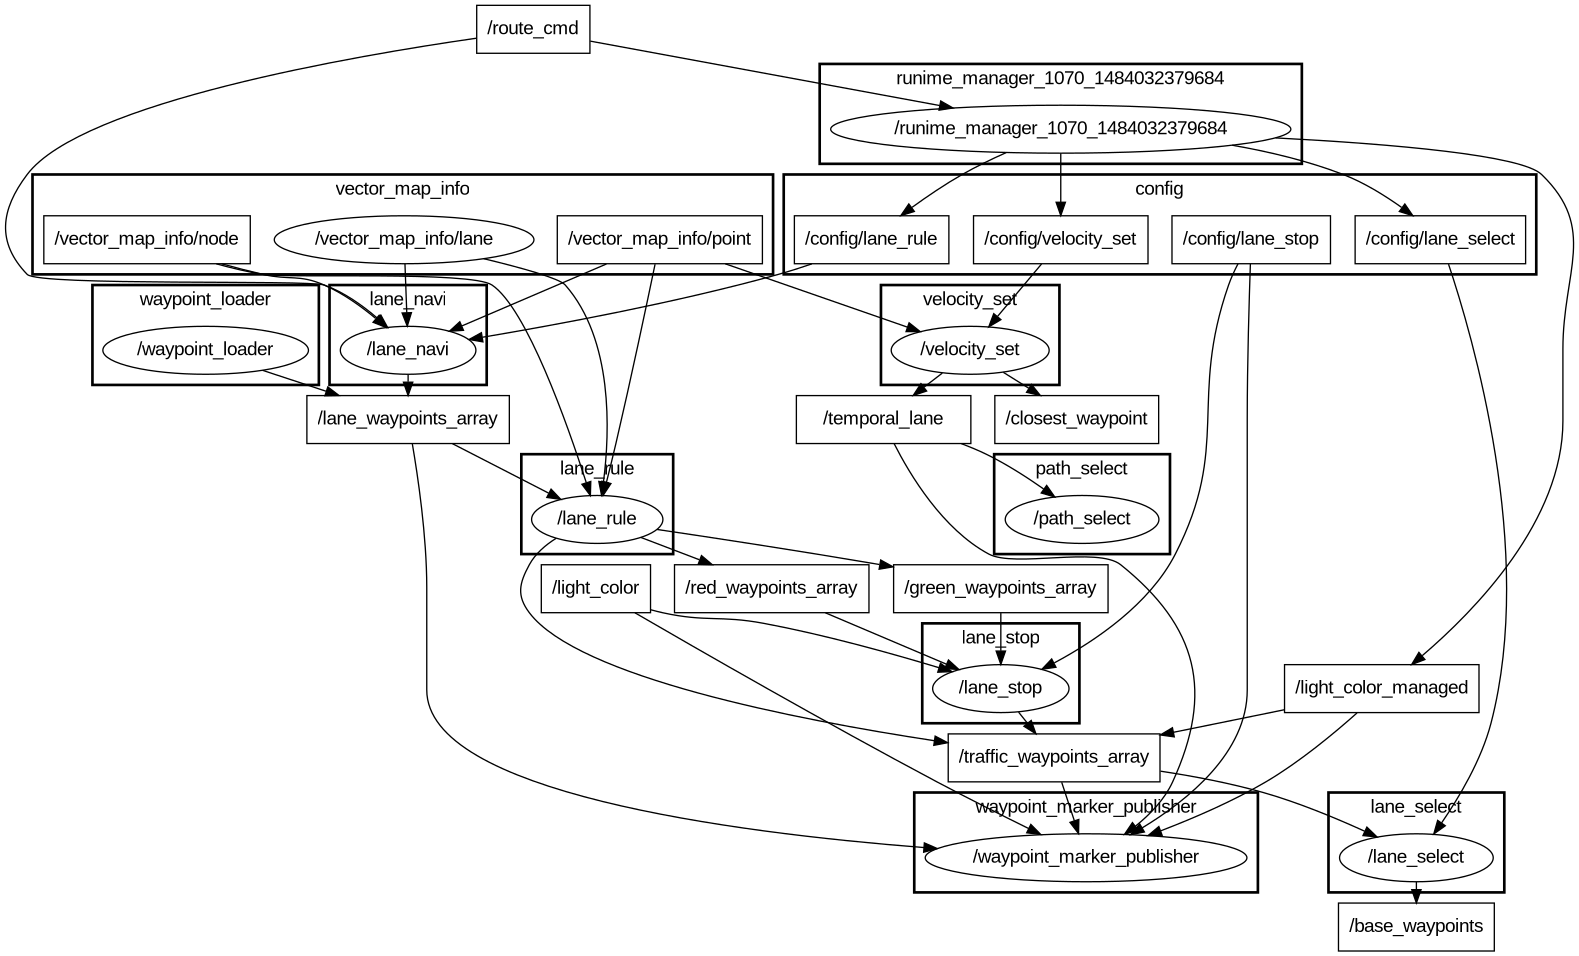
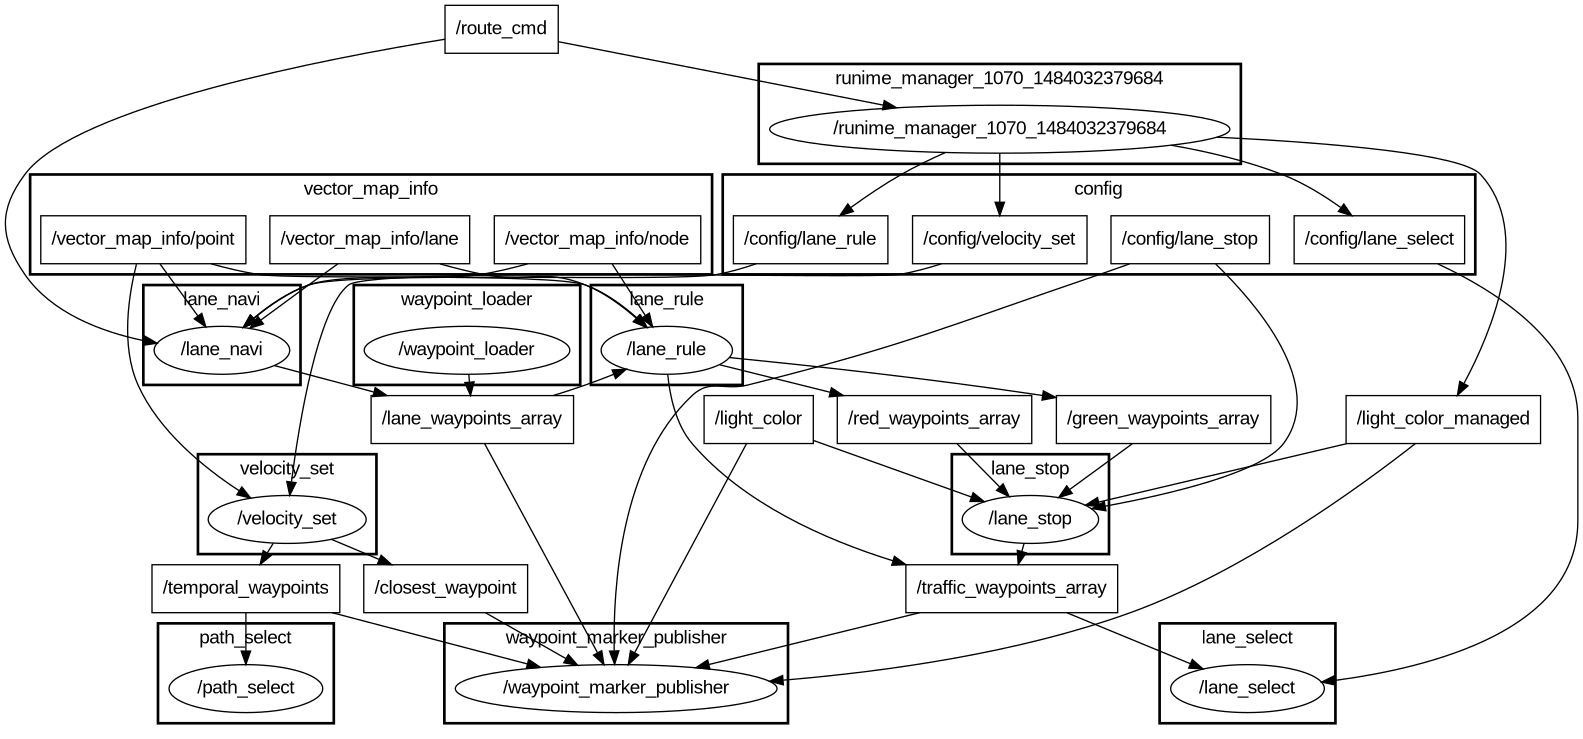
  digraph {
    compound=True
    fontname="Liberation Sans"
    rank=same
    rankdir=TB
    ranksep=0.2
    node [fontname="Liberation Sans" shape=box]
    edge [fontname="Liberation Sans" penwidth=1]
    n1 [height=0.5 label="/config/velocity_set" width=1.7222]
    n2 [height=0.5 label="/config/lane_rule" width=1.5139]
    n3 [height=0.5 label="/config/lane_stop" width=1.5278]
    n4 [height=0.5 label="/config/lane_select" width=1.6528]
    n5 [height=0.5 label="/vector_map_info/point" width=2.0139]
-   n6 [height=0.5 label="/vector_map_info/lane" shape=ellipse width=1.9444]
+   n6 [height=0.5 label="/vector_map_info/lane" width=1.9444]
    n7 [height=0.5 label="/vector_map_info/node" width=1.9861]
    n8 [height=0.5 label="/waypoint_marker_publisher" shape=ellipse width=3.1233]
    n9 [height=0.5 label="/runime_manager_1070_1484032379684" shape=ellipse width=4.3691]
    n10 [height=0.5 label="/lane_rule" shape=ellipse width=1.2818]
    n11 [height=0.5 label="/velocity_set" shape=ellipse width=1.5526]
    n12 [height=0.5 label="/waypoint_loader" shape=ellipse width=2.004]
    n13 [height=0.5 label="/path_select" shape=ellipse width=1.4624]
    n14 [height=0.5 label="/lane_select" shape=ellipse width=1.4443]
    n15 [height=0.5 label="/lane_stop" shape=ellipse width=1.2999]
    n16 [height=0.5 label="/lane_navi" shape=ellipse width=1.3179]
    n17 [height=0.5 label="/light_color_managed" width=1.8889]
    n18 [height=0.5 label="/green_waypoints_array" width=2.0417]
    n19 [height=0.5 label="/traffic_waypoints_array" width=2.0833]
    n20 [height=0.5 label="/red_waypoints_array" width=1.8611]
    n21 [height=0.5 label="/closest_waypoint" width=1.5833]
-   n22 [height=0.5 label="/temporal_lane" width=1.8194]
+   n22 [height=0.5 label="/temporal_waypoints" width=1.8194]
    n23 [height=0.5 label="/lane_waypoints_array" width=1.9444]
-   n24 [height=0.5 label="/base_waypoints" width=1.4861]
    n25 [height=0.5 label="/light_color" width=1.1111]
    n26 [height=0.5 label="/route_cmd" width=1.0972]
    subgraph cluster_1 {
      label=config
      style=bold
      n1
      n2
      n3
      n4
    }
    subgraph cluster_2 {
      label=vector_map_info
      style=bold
      n5
      n6
      n7
    }
    subgraph cluster_3 {
      label=waypoint_marker_publisher
      style=bold
      n8
    }
    subgraph cluster_4 {
      label=runime_manager_1070_1484032379684
      style=bold
      n9
    }
    subgraph cluster_5 {
      label=lane_rule
      style=bold
      n10
    }
    subgraph cluster_6 {
      label=velocity_set
      style=bold
      n11
    }
    subgraph cluster_7 {
      label=waypoint_loader
      style=bold
      n12
    }
    subgraph cluster_8 {
      label=path_select
      style=bold
      n13
    }
    subgraph cluster_9 {
      label=lane_select
      style=bold
      n14
    }
    subgraph cluster_10 {
      label=lane_stop
      style=bold
      n15
    }
    subgraph cluster_11 {
      label=lane_navi
      style=bold
      n16
    }
    n1 -> n11
    n2 -> n16
    n3 -> n8
    n3 -> n15
    n4 -> n14
    n5 -> n10
    n5 -> n11
    n5 -> n16
    n6 -> n10
    n6 -> n16
    n7 -> n10
    n7 -> n16
    n9 -> n1
    n9 -> n2
    n9 -> n4
    n9 -> n17
    n10 -> n18
    n10 -> n19
    n10 -> n20
    n11 -> n21
    n11 -> n22
    n12 -> n23
-   n14 -> n24
    n15 -> n19
    n16 -> n23
    n17 -> n8
-   n17 -> n19
+   n17 -> n15
    n18 -> n15
    n19 -> n8
    n19 -> n14
    n20 -> n15
+   n21 -> n8
    n22 -> n8
    n22 -> n13
    n23 -> n8
    n23 -> n10
    n25 -> n8
    n25 -> n15
    n26 -> n9
    n26 -> n16
  }
